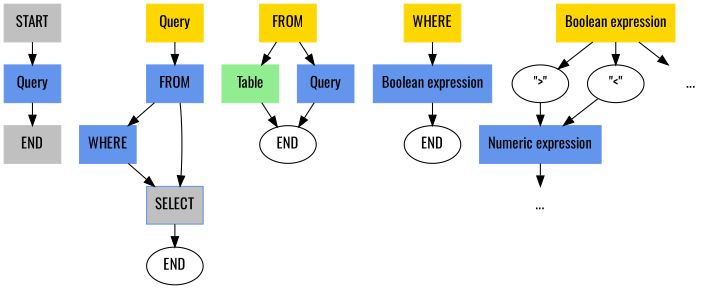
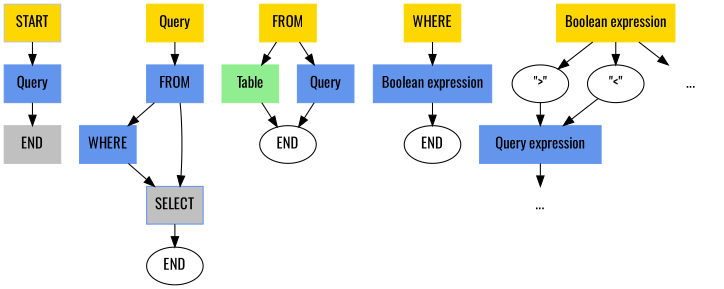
  digraph {
    fontname=Oswald
    ranksep=0.3
    node [fontname=Oswald shape=rectangle style=filled]
    edge [fontname=Oswald]
    n1 [color=cornflowerblue label=Query]
    END [color=gray]
-   START [color=gray]
+   START [color=gray fillcolor=gold]
    n4 [color=cornflowerblue label=FROM]
    n5 [color=cornflowerblue label=WHERE]
    n6 [color=cornflowerblue fillcolor=gray label=SELECT]
    n7 [label=END shape="" style=""]
    Query [color=gold]
    FROM [color=gold]
    Table [color=lightgreen]
    n11 [color=cornflowerblue label=Query]
    n12 [label=END shape="" style=""]
    n13 [label=END shape="" style=""]
    n14 [color=cornflowerblue label="Boolean expression"]
    WHERE [color=gold]
    n16 [color=gold label="Boolean expression"]
    n17 [label="\">\"" shape="" style=""]
    n18 [label="\"<\"" shape="" style=""]
    n19 [label="..." shape=plaintext style=""]
-   n20 [color=cornflowerblue label="Numeric expression"]
+   n20 [color=cornflowerblue label="Query expression"]
    n21 [label="..." shape=plaintext style=""]
    subgraph sub_1 {
      n1
      END
      START
    }
    subgraph sub_2 {
      n4
      n5
      n6
      n7
      Query
    }
    subgraph sub_3 {
      FROM
      Table
      n11
      n12
    }
    subgraph sub_4 {
      n13
      n14
      WHERE
    }
    subgraph sub_5 {
      n16
      n17
      n18
      n19
      n20
      n21
    }
    n1 -> END
    START -> n1
    n4 -> n5
    n4 -> n6 [style=invis]
    n4 -> n6
    n5 -> n6
    n6 -> n7
    Query -> n4
    FROM -> Table
    FROM -> n11
    Table -> n12
    n11 -> n12
    n14 -> n13
    WHERE -> n14
    n16 -> n17
    n16 -> n18
    n16 -> n19
    n17 -> n20
    n18 -> n20
    n20 -> n21
  }
